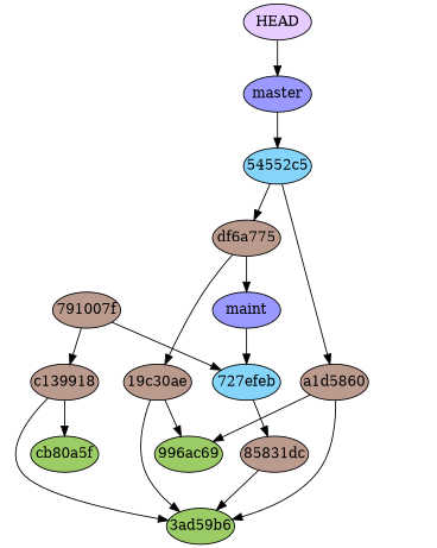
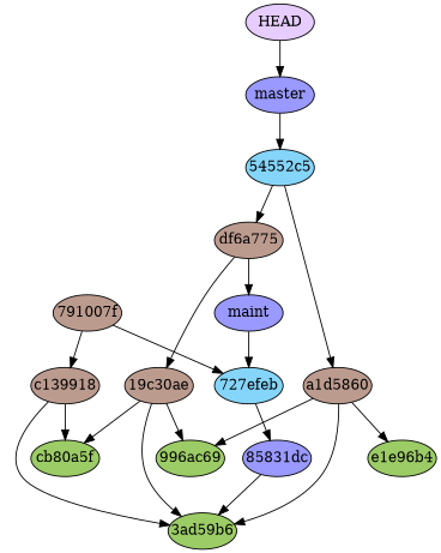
  digraph {
    node [fillcolor="#bc9b8f" fixedsize=true style=filled]
    n1 [fillcolor="#9ccc66" label="3ad59b6" width=0.95]
    n2 [fillcolor="#9ccc66" label="996ac69" width=0.95]
    n3 [fillcolor="#9ccc66" label=cb80a5f width=0.95]
+   n4 [fillcolor="#9ccc66" label=e1e96b4 width=0.95]
    n5 [label="19c30ae" width=0.95]
-   n6 [label="85831dc" width=0.95]
+   n6 [fillcolor="#9999ff" label="85831dc" width=0.95]
    n7 [label=a1d5860 width=0.95]
    n8 [label=c139918 width=0.95]
    n9 [fillcolor="#85d5fa" label="54552c5" width=0.95]
    n10 [label=df6a775 width=0.95]
    n11 [fillcolor="#9999ff" label=maint width=0.95]
    n12 [label="791007f" width=0.95]
    n13 [fillcolor="#85d5fa" label="727efeb" width=0.95]
    n14 [fillcolor="#9999ff" label=master width=0.95]
    n15 [fillcolor="#e6ccff" label=HEAD width=0.95]
    n5 -> n1
    n5 -> n2
+   n5 -> n3
    n6 -> n1
    n7 -> n1
    n7 -> n2
+   n7 -> n4
    n8 -> n1
    n8 -> n3
    n9 -> n7
    n9 -> n10
    n10 -> n5
    n10 -> n11
    n11 -> n13
    n12 -> n8
    n12 -> n13
    n13 -> n6
    n14 -> n9
    n15 -> n14
  }
